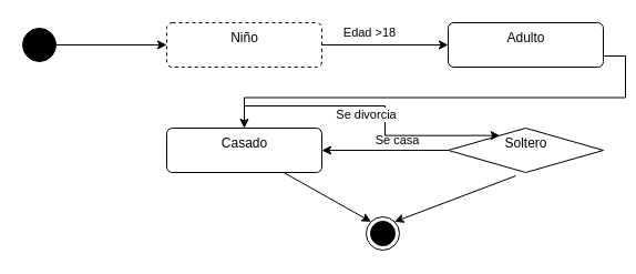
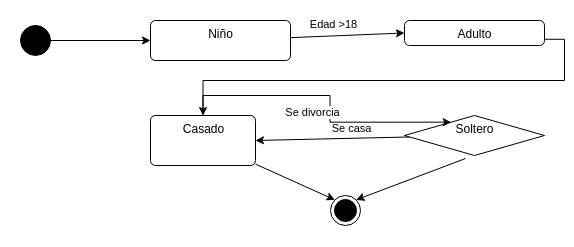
  <mxCell id="0" />
  <mxCell id="1" parent="0" />
  <mxCell id="2" value="" style="ellipse;html=1;shape=endState;fillColor=#000000;strokeColor=#000000;" vertex="1" parent="1"><mxGeometry x="330" y="195" width="30" height="30" as="geometry" /></mxCell>
  <mxCell id="3" style="rounded=0;orthogonalLoop=1;jettySize=auto;html=1;entryX=0;entryY=0.5;entryDx=0;entryDy=0;" edge="1" parent="1" source="4" target="7"><mxGeometry relative="1" as="geometry"><mxPoint x="150" y="40" as="targetPoint" /></mxGeometry></mxCell>
  <mxCell id="4" value="" style="shape=ellipse;html=1;fillColor=#000000;fontSize=18;fontColor=#ffffff;" vertex="1" parent="1"><mxGeometry x="20" y="25" width="30" height="30" as="geometry" /></mxCell>
  <mxCell id="5" style="edgeStyle=none;rounded=0;orthogonalLoop=1;jettySize=auto;html=1;entryX=0;entryY=0.5;entryDx=0;entryDy=0;" edge="1" parent="1" source="7" target="9"><mxGeometry relative="1" as="geometry" /></mxCell>
  <mxCell id="6" value="Edad &amp;gt;18" style="edgeLabel;html=1;align=center;verticalAlign=middle;resizable=0;points=[];" vertex="1" connectable="0" parent="5"><mxGeometry x="-0.264" y="-1" relative="1" as="geometry"><mxPoint y="-12.96" as="offset" /></mxGeometry></mxCell>
- <mxCell id="7" value="Niño" style="html=1;align=center;verticalAlign=top;rounded=1;absoluteArcSize=1;arcSize=10;dashed=1;" vertex="1" parent="1"><mxGeometry x="150" y="20" width="140" height="40" as="geometry" /></mxCell>
+ <mxCell id="7" value="Niño" style="html=1;align=center;verticalAlign=top;rounded=1;absoluteArcSize=1;arcSize=10;dashed=0;" vertex="1" parent="1"><mxGeometry x="150" y="20" width="140" height="40" as="geometry" /></mxCell>
  <mxCell id="8" style="edgeStyle=orthogonalEdgeStyle;rounded=0;orthogonalLoop=1;jettySize=auto;html=1;exitX=1;exitY=0.75;exitDx=0;exitDy=0;" edge="1" parent="1" source="9" target="17"><mxGeometry relative="1" as="geometry" /></mxCell>
- <mxCell id="9" value="Adulto" style="html=1;align=center;verticalAlign=top;rounded=1;absoluteArcSize=1;arcSize=10;dashed=0;" vertex="1" parent="1"><mxGeometry x="404" y="20" width="140" height="40" as="geometry" /></mxCell>
+ <mxCell id="9" value="Adulto" style="html=1;align=center;verticalAlign=top;rounded=1;absoluteArcSize=1;arcSize=10;dashed=0;" vertex="1" parent="1"><mxGeometry x="404" y="20" width="140" height="25" as="geometry" /></mxCell>
  <mxCell id="10" style="edgeStyle=none;rounded=0;orthogonalLoop=1;jettySize=auto;html=1;entryX=1;entryY=0.5;entryDx=0;entryDy=0;" edge="1" parent="1" source="12" target="17"><mxGeometry relative="1" as="geometry" /></mxCell>
  <mxCell id="11" value="Se casa" style="edgeLabel;html=1;align=center;verticalAlign=middle;resizable=0;points=[];" vertex="1" connectable="0" parent="10"><mxGeometry x="-0.385" relative="1" as="geometry"><mxPoint x="-12" y="-10" as="offset" /></mxGeometry></mxCell>
  <mxCell id="12" value="Soltero" style="rhombus;html=1;align=center;verticalAlign=top;absoluteArcSize=1;arcSize=10;dashed=0;" vertex="1" parent="1"><mxGeometry x="404" y="115" width="140" height="40" as="geometry" /></mxCell>
  <mxCell id="13" style="rounded=0;orthogonalLoop=1;jettySize=auto;html=1;exitX=0.5;exitY=0;exitDx=0;exitDy=0;edgeStyle=orthogonalEdgeStyle;entryX=0.25;entryY=0;entryDx=0;entryDy=0;" edge="1" parent="1" source="17" target="12"><mxGeometry relative="1" as="geometry"><mxPoint x="490" y="75" as="targetPoint" /></mxGeometry></mxCell>
  <mxCell id="14" value="Se divorcia" style="edgeLabel;html=1;align=center;verticalAlign=middle;resizable=0;points=[];" vertex="1" connectable="0" parent="13"><mxGeometry x="0.183" relative="1" as="geometry"><mxPoint x="-18" y="-10" as="offset" /></mxGeometry></mxCell>
  <mxCell id="15" style="rounded=0;orthogonalLoop=1;jettySize=auto;html=1;entryX=1;entryY=0;entryDx=0;entryDy=0;exitX=0.436;exitY=1.075;exitDx=0;exitDy=0;exitPerimeter=0;" edge="1" parent="1" source="12" target="2"><mxGeometry relative="1" as="geometry" /></mxCell>
  <mxCell id="16" style="edgeStyle=none;rounded=0;orthogonalLoop=1;jettySize=auto;html=1;entryX=0;entryY=0;entryDx=0;entryDy=0;" edge="1" parent="1" source="17" target="2"><mxGeometry relative="1" as="geometry" /></mxCell>
- <mxCell id="17" value="Casado" style="html=1;align=center;verticalAlign=top;rounded=1;absoluteArcSize=1;arcSize=10;dashed=0;" vertex="1" parent="1"><mxGeometry x="150" y="115" width="140" height="40" as="geometry" /></mxCell>
+ <mxCell id="17" value="Casado" style="html=1;align=center;verticalAlign=top;rounded=1;absoluteArcSize=1;arcSize=10;dashed=0;" vertex="1" parent="1"><mxGeometry x="150" y="115" width="105" height="50" as="geometry" /></mxCell>
